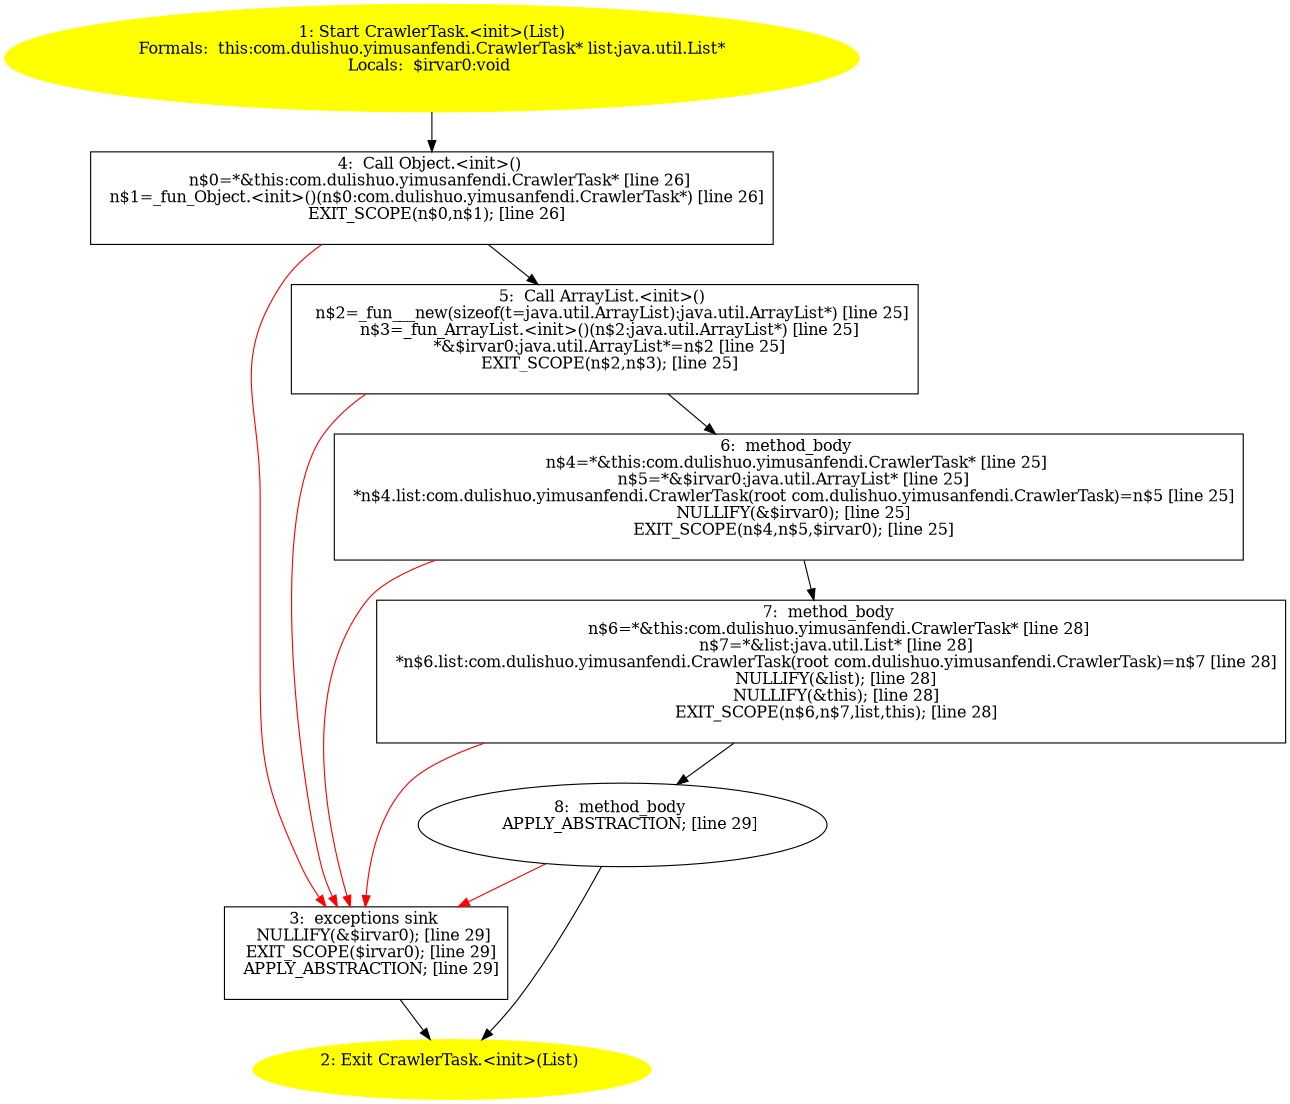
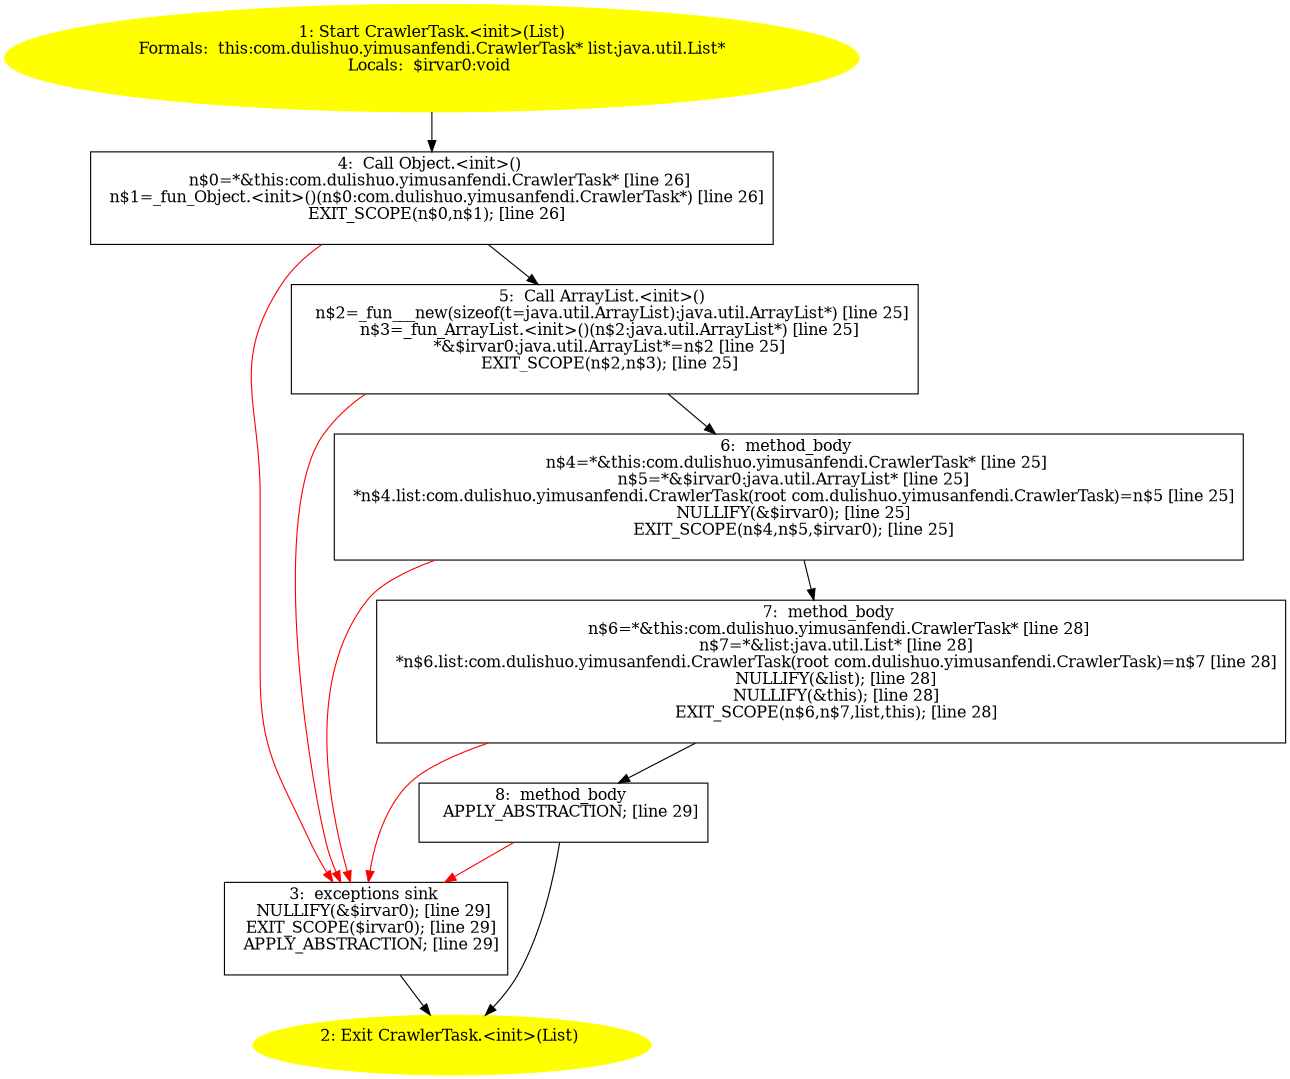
  digraph {
    node [shape=box]
    n1 [color=yellow label="1: Start CrawlerTask.<init>(List)\nFormals:  this:com.dulishuo.yimusanfendi.CrawlerTask* list:java.util.List*\nLocals:  $irvar0:void \n  " style=filled shape=""]
    n2 [label="4:  Call Object.<init>() \n   n$0=*&this:com.dulishuo.yimusanfendi.CrawlerTask* [line 26]\n  n$1=_fun_Object.<init>()(n$0:com.dulishuo.yimusanfendi.CrawlerTask*) [line 26]\n  EXIT_SCOPE(n$0,n$1); [line 26]\n "]
    n3 [label="3:  exceptions sink \n   NULLIFY(&$irvar0); [line 29]\n  EXIT_SCOPE($irvar0); [line 29]\n  APPLY_ABSTRACTION; [line 29]\n "]
    n4 [label="5:  Call ArrayList.<init>() \n   n$2=_fun___new(sizeof(t=java.util.ArrayList):java.util.ArrayList*) [line 25]\n  n$3=_fun_ArrayList.<init>()(n$2:java.util.ArrayList*) [line 25]\n  *&$irvar0:java.util.ArrayList*=n$2 [line 25]\n  EXIT_SCOPE(n$2,n$3); [line 25]\n "]
    n5 [color=yellow label="2: Exit CrawlerTask.<init>(List) \n  " style=filled shape=""]
    n6 [label="6:  method_body \n   n$4=*&this:com.dulishuo.yimusanfendi.CrawlerTask* [line 25]\n  n$5=*&$irvar0:java.util.ArrayList* [line 25]\n  *n$4.list:com.dulishuo.yimusanfendi.CrawlerTask(root com.dulishuo.yimusanfendi.CrawlerTask)=n$5 [line 25]\n  NULLIFY(&$irvar0); [line 25]\n  EXIT_SCOPE(n$4,n$5,$irvar0); [line 25]\n "]
    n7 [label="7:  method_body \n   n$6=*&this:com.dulishuo.yimusanfendi.CrawlerTask* [line 28]\n  n$7=*&list:java.util.List* [line 28]\n  *n$6.list:com.dulishuo.yimusanfendi.CrawlerTask(root com.dulishuo.yimusanfendi.CrawlerTask)=n$7 [line 28]\n  NULLIFY(&list); [line 28]\n  NULLIFY(&this); [line 28]\n  EXIT_SCOPE(n$6,n$7,list,this); [line 28]\n "]
-   n8 [label="8:  method_body \n   APPLY_ABSTRACTION; [line 29]\n " shape=ellipse]
+   n8 [label="8:  method_body \n   APPLY_ABSTRACTION; [line 29]\n "]
    n1 -> n2
    n2 -> n3 [color=red]
    n2 -> n4
    n3 -> n5
    n4 -> n3 [color=red]
    n4 -> n6
    n6 -> n3 [color=red]
    n6 -> n7
    n7 -> n3 [color=red]
    n7 -> n8
    n8 -> n3 [color=red]
    n8 -> n5
  }
